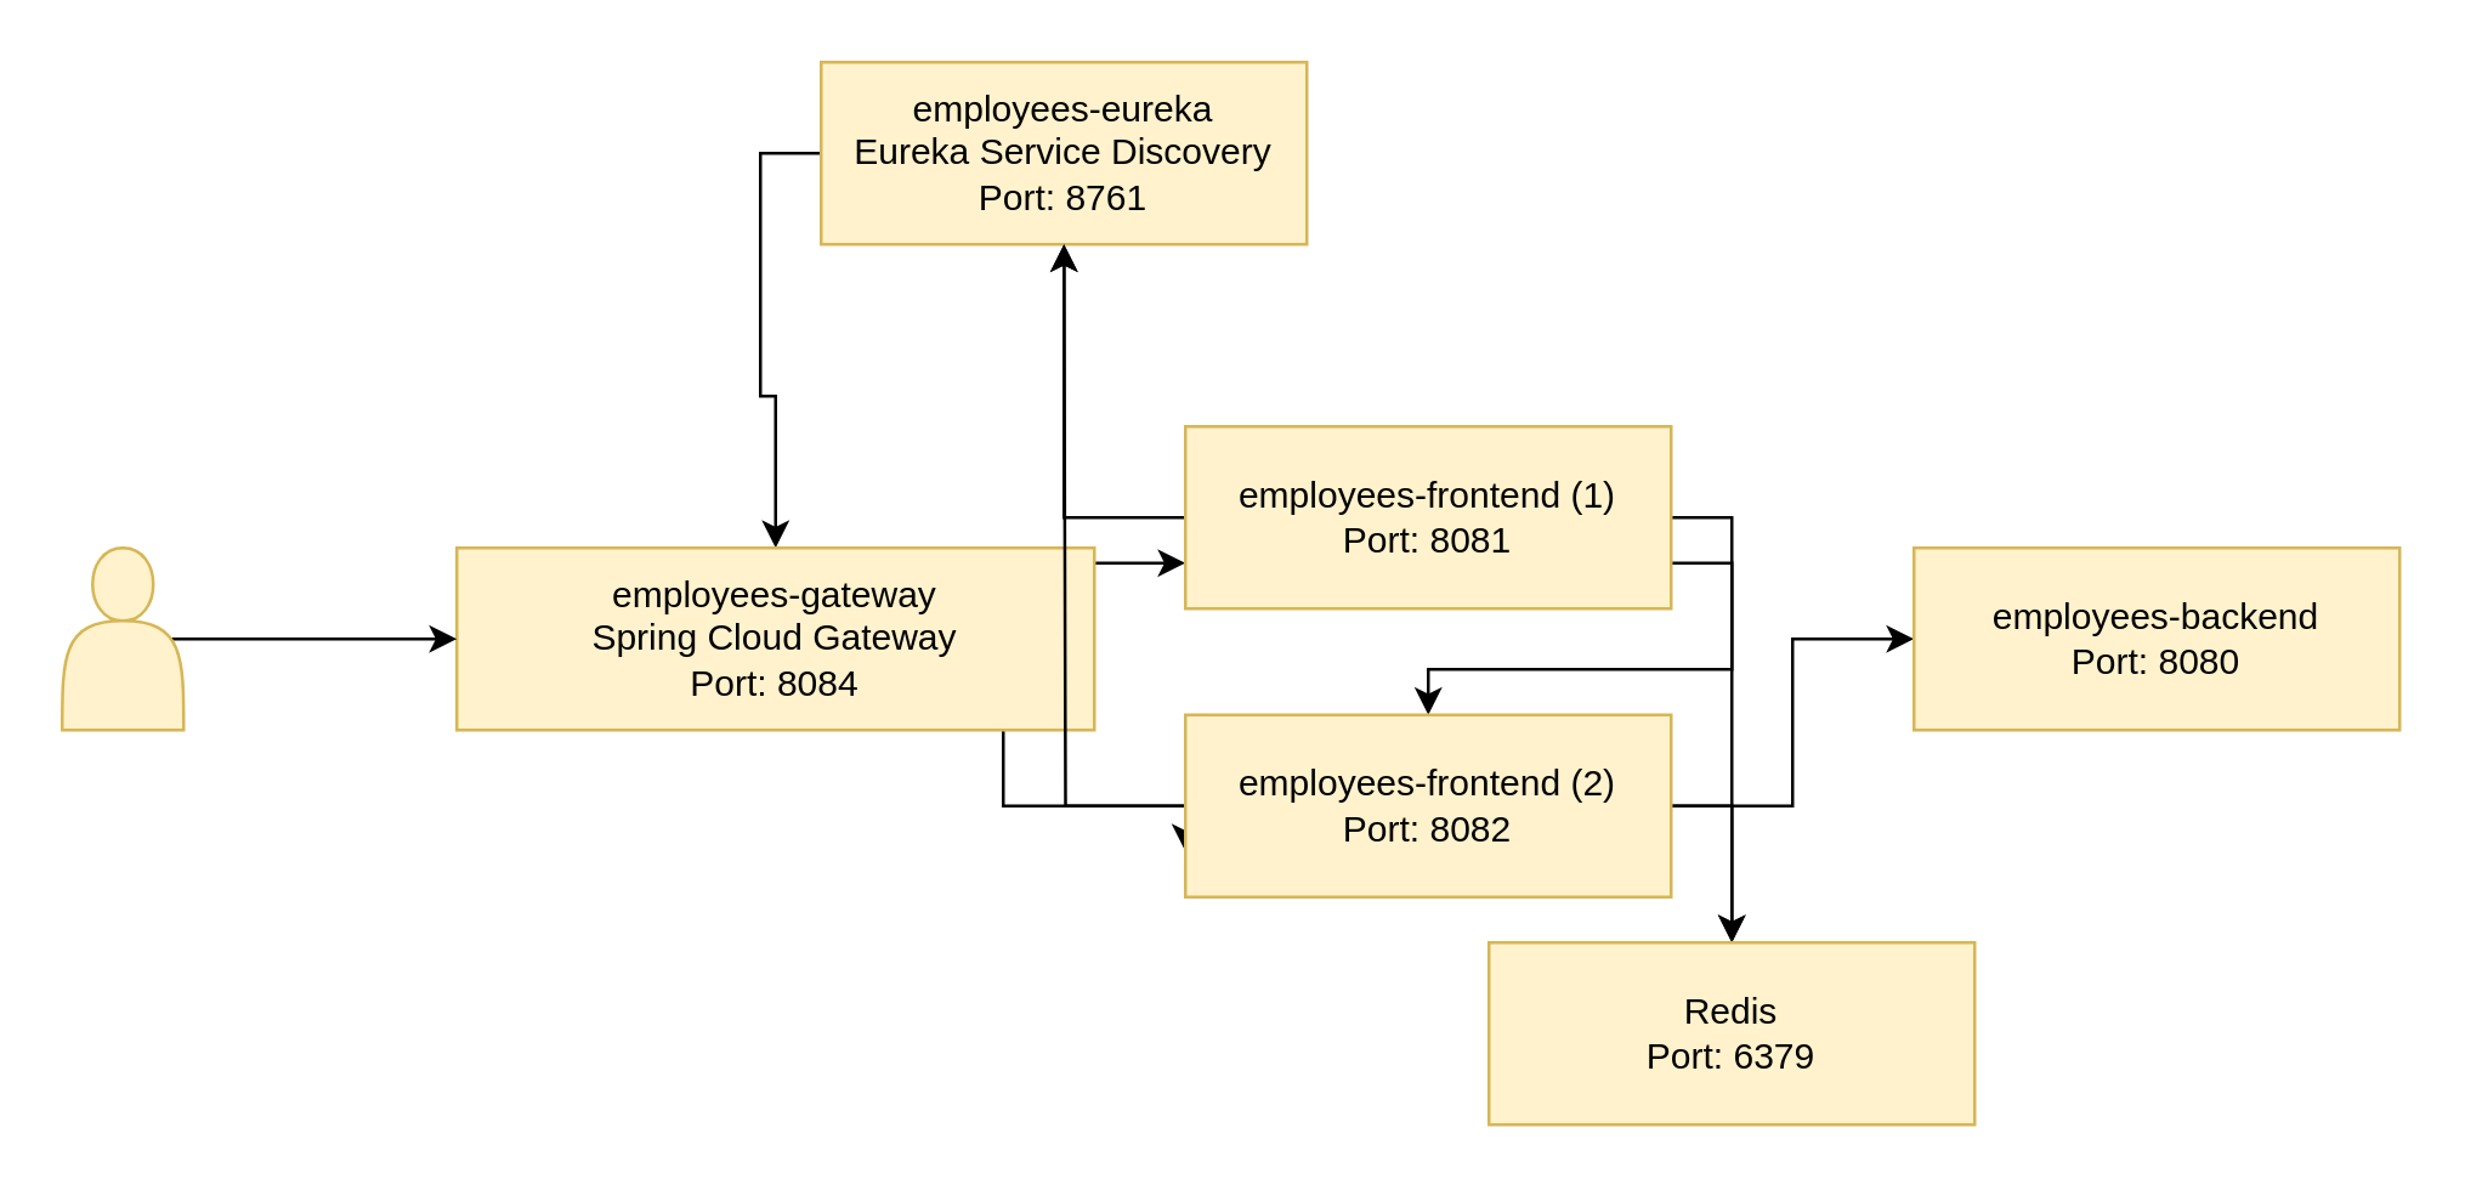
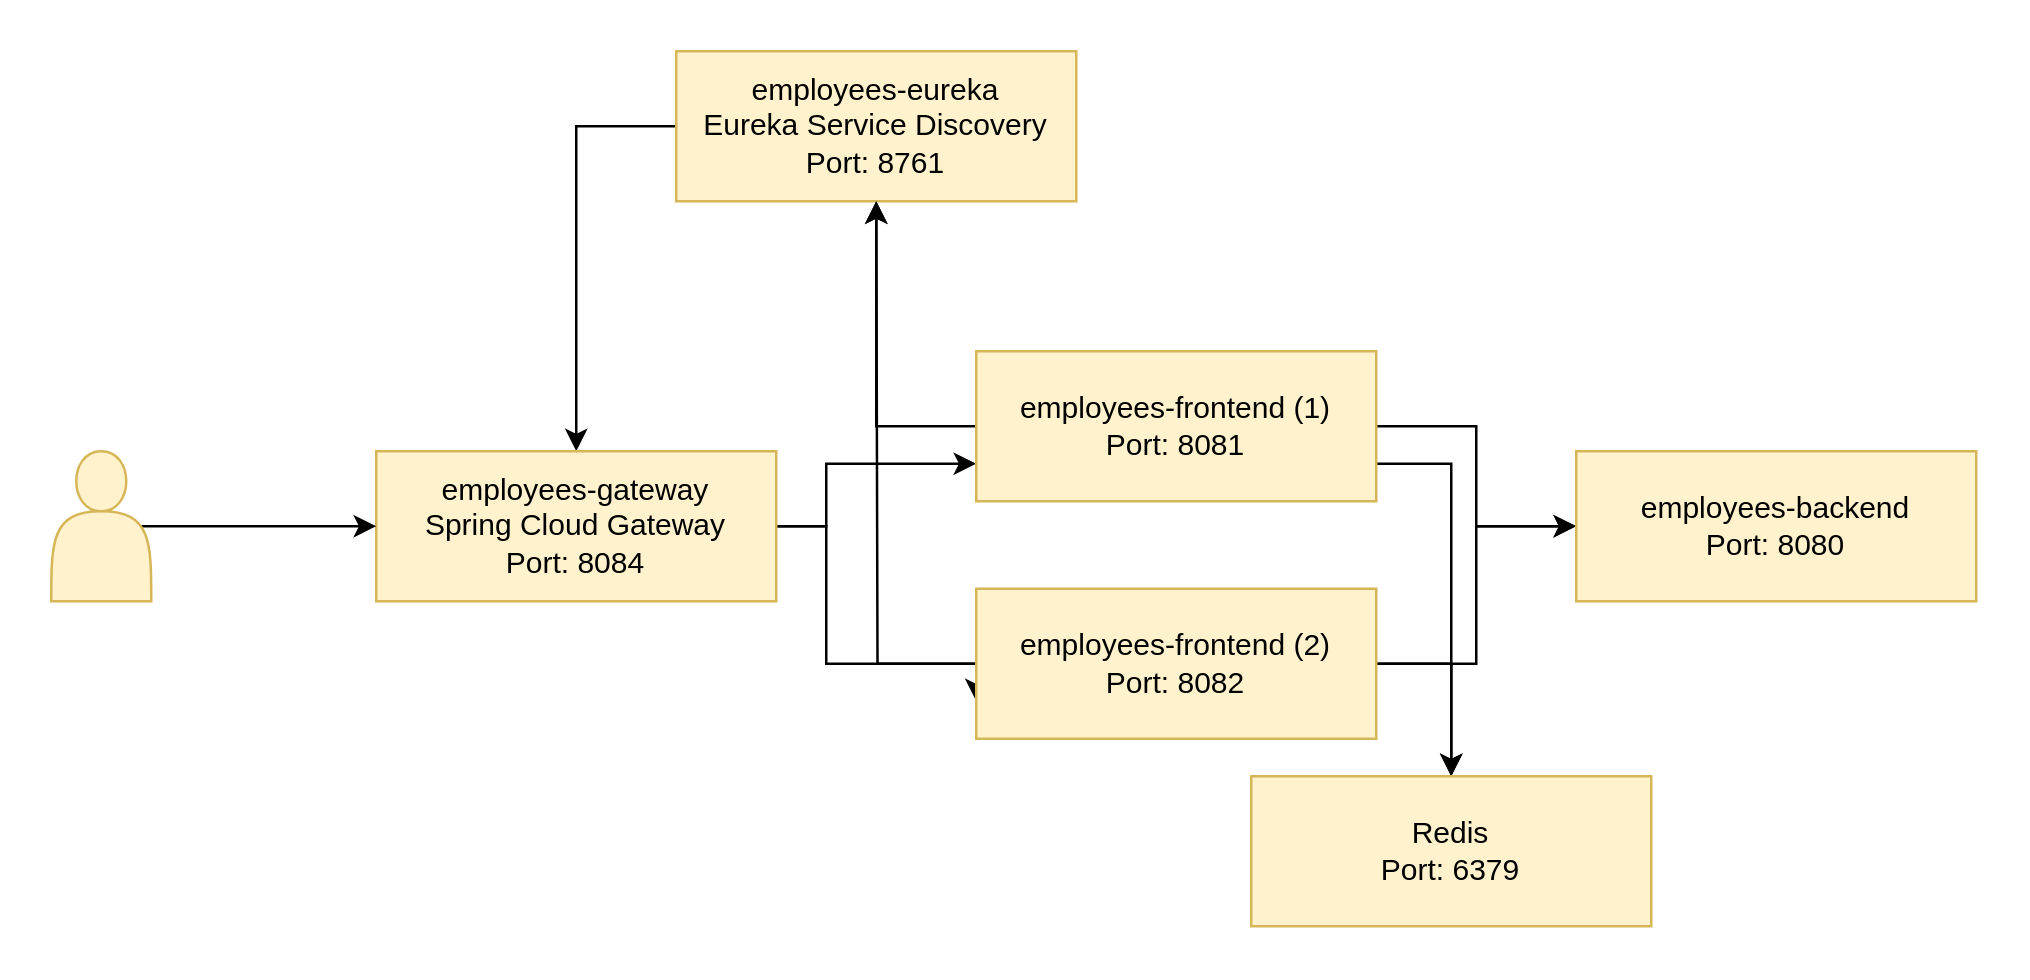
  <mxCell id="0" />
  <mxCell id="1" parent="0" />
  <mxCell id="2" style="edgeStyle=orthogonalEdgeStyle;rounded=0;orthogonalLoop=1;jettySize=auto;html=1;exitX=0;exitY=0.5;exitDx=0;exitDy=0;" edge="1" parent="1" source="3" target="6"><mxGeometry relative="1" as="geometry" /></mxCell>
  <mxCell id="3" value="employees-eureka&lt;div&gt;Eureka Service Discovery&lt;/div&gt;&lt;div&gt;Port: 8761&lt;/div&gt;" style="rounded=0;whiteSpace=wrap;html=1;fillColor=#fff2cc;strokeColor=#d6b656;" vertex="1" parent="1"><mxGeometry x="270" y="20" width="160" height="60" as="geometry" /></mxCell>
  <mxCell id="4" style="edgeStyle=orthogonalEdgeStyle;rounded=0;orthogonalLoop=1;jettySize=auto;html=1;exitX=1;exitY=0.5;exitDx=0;exitDy=0;entryX=0;entryY=0.75;entryDx=0;entryDy=0;" edge="1" parent="1" source="6" target="10"><mxGeometry relative="1" as="geometry"><Array as="points"><mxPoint x="330" y="210" /><mxPoint x="330" y="185" /></Array></mxGeometry></mxCell>
  <mxCell id="5" style="edgeStyle=orthogonalEdgeStyle;rounded=0;orthogonalLoop=1;jettySize=auto;html=1;exitX=1;exitY=0.5;exitDx=0;exitDy=0;entryX=0;entryY=0.75;entryDx=0;entryDy=0;" edge="1" parent="1" source="6" target="14"><mxGeometry relative="1" as="geometry"><Array as="points"><mxPoint x="330" y="210" /><mxPoint x="330" y="265" /></Array></mxGeometry></mxCell>
- <mxCell id="6" value="employees-gateway&lt;div&gt;Spring Cloud Gateway&lt;/div&gt;&lt;div&gt;Port: 8084&lt;/div&gt;" style="rounded=0;whiteSpace=wrap;html=1;fillColor=#fff2cc;strokeColor=#d6b656;" vertex="1" parent="1"><mxGeometry x="150" y="180" width="210" height="60" as="geometry" /></mxCell>
+ <mxCell id="6" value="employees-gateway&lt;div&gt;Spring Cloud Gateway&lt;/div&gt;&lt;div&gt;Port: 8084&lt;/div&gt;" style="rounded=0;whiteSpace=wrap;html=1;fillColor=#fff2cc;strokeColor=#d6b656;" vertex="1" parent="1"><mxGeometry x="150" y="180" width="160" height="60" as="geometry" /></mxCell>
  <mxCell id="7" style="edgeStyle=orthogonalEdgeStyle;rounded=0;orthogonalLoop=1;jettySize=auto;html=1;exitX=0;exitY=0.5;exitDx=0;exitDy=0;entryX=0.5;entryY=1;entryDx=0;entryDy=0;" edge="1" parent="1" source="10" target="3"><mxGeometry relative="1" as="geometry" /></mxCell>
- <mxCell id="8" style="edgeStyle=orthogonalEdgeStyle;rounded=0;orthogonalLoop=1;jettySize=auto;html=1;exitX=1;exitY=0.5;exitDx=0;exitDy=0;" edge="1" parent="1" source="10" target="14"><mxGeometry relative="1" as="geometry" /></mxCell>
+ <mxCell id="8" style="edgeStyle=orthogonalEdgeStyle;rounded=0;orthogonalLoop=1;jettySize=auto;html=1;exitX=1;exitY=0.5;exitDx=0;exitDy=0;entryX=0;entryY=0.5;entryDx=0;entryDy=0;" edge="1" parent="1" source="10" target="15"><mxGeometry relative="1" as="geometry" /></mxCell>
  <mxCell id="9" style="edgeStyle=orthogonalEdgeStyle;rounded=0;orthogonalLoop=1;jettySize=auto;html=1;exitX=1;exitY=0.75;exitDx=0;exitDy=0;" edge="1" parent="1" source="10" target="16"><mxGeometry relative="1" as="geometry" /></mxCell>
  <mxCell id="10" value="employees-frontend (1)&lt;div&gt;Port: 8081&lt;/div&gt;" style="rounded=0;whiteSpace=wrap;html=1;fillColor=#fff2cc;strokeColor=#d6b656;" vertex="1" parent="1"><mxGeometry x="390" y="140" width="160" height="60" as="geometry" /></mxCell>
  <mxCell id="11" style="edgeStyle=orthogonalEdgeStyle;rounded=0;orthogonalLoop=1;jettySize=auto;html=1;exitX=0;exitY=0.5;exitDx=0;exitDy=0;" edge="1" parent="1" source="14"><mxGeometry relative="1" as="geometry"><mxPoint x="350" y="80" as="targetPoint" /></mxGeometry></mxCell>
  <mxCell id="12" style="edgeStyle=orthogonalEdgeStyle;rounded=0;orthogonalLoop=1;jettySize=auto;html=1;exitX=1;exitY=0.5;exitDx=0;exitDy=0;" edge="1" parent="1" source="14" target="15"><mxGeometry relative="1" as="geometry" /></mxCell>
  <mxCell id="13" style="edgeStyle=orthogonalEdgeStyle;rounded=0;orthogonalLoop=1;jettySize=auto;html=1;exitX=1;exitY=0.5;exitDx=0;exitDy=0;" edge="1" parent="1" source="14" target="16"><mxGeometry relative="1" as="geometry" /></mxCell>
  <mxCell id="14" value="employees-frontend (2)&lt;div&gt;Port: 8082&lt;/div&gt;" style="rounded=0;whiteSpace=wrap;html=1;fillColor=#fff2cc;strokeColor=#d6b656;" vertex="1" parent="1"><mxGeometry x="390" y="235" width="160" height="60" as="geometry" /></mxCell>
  <mxCell id="15" value="employees-backend&lt;div&gt;Port: 8080&lt;/div&gt;" style="rounded=0;whiteSpace=wrap;html=1;fillColor=#fff2cc;strokeColor=#d6b656;" vertex="1" parent="1"><mxGeometry x="630" y="180" width="160" height="60" as="geometry" /></mxCell>
- <mxCell id="16" value="Redis&lt;div&gt;Port: 6379&lt;/div&gt;" style="rounded=0;whiteSpace=wrap;html=1;fillColor=#fff2cc;strokeColor=#d6b656;" vertex="1" parent="1"><mxGeometry x="490" y="310" width="160" height="60" as="geometry" /></mxCell>
+ <mxCell id="16" value="Redis&lt;div&gt;Port: 6379&lt;/div&gt;" style="rounded=0;whiteSpace=wrap;html=1;fillColor=#fff2cc;strokeColor=#d6b656;" vertex="1" parent="1"><mxGeometry x="500" y="310" width="160" height="60" as="geometry" /></mxCell>
  <mxCell id="17" style="edgeStyle=orthogonalEdgeStyle;rounded=0;orthogonalLoop=1;jettySize=auto;html=1;exitX=0.9;exitY=0.5;exitDx=0;exitDy=0;exitPerimeter=0;entryX=0;entryY=0.5;entryDx=0;entryDy=0;" edge="1" parent="1" source="18" target="6"><mxGeometry relative="1" as="geometry" /></mxCell>
  <mxCell id="18" value="" style="shape=actor;whiteSpace=wrap;html=1;fillColor=#fff2cc;strokeColor=#d6b656;" vertex="1" parent="1"><mxGeometry x="20" y="180" width="40" height="60" as="geometry" /></mxCell>
